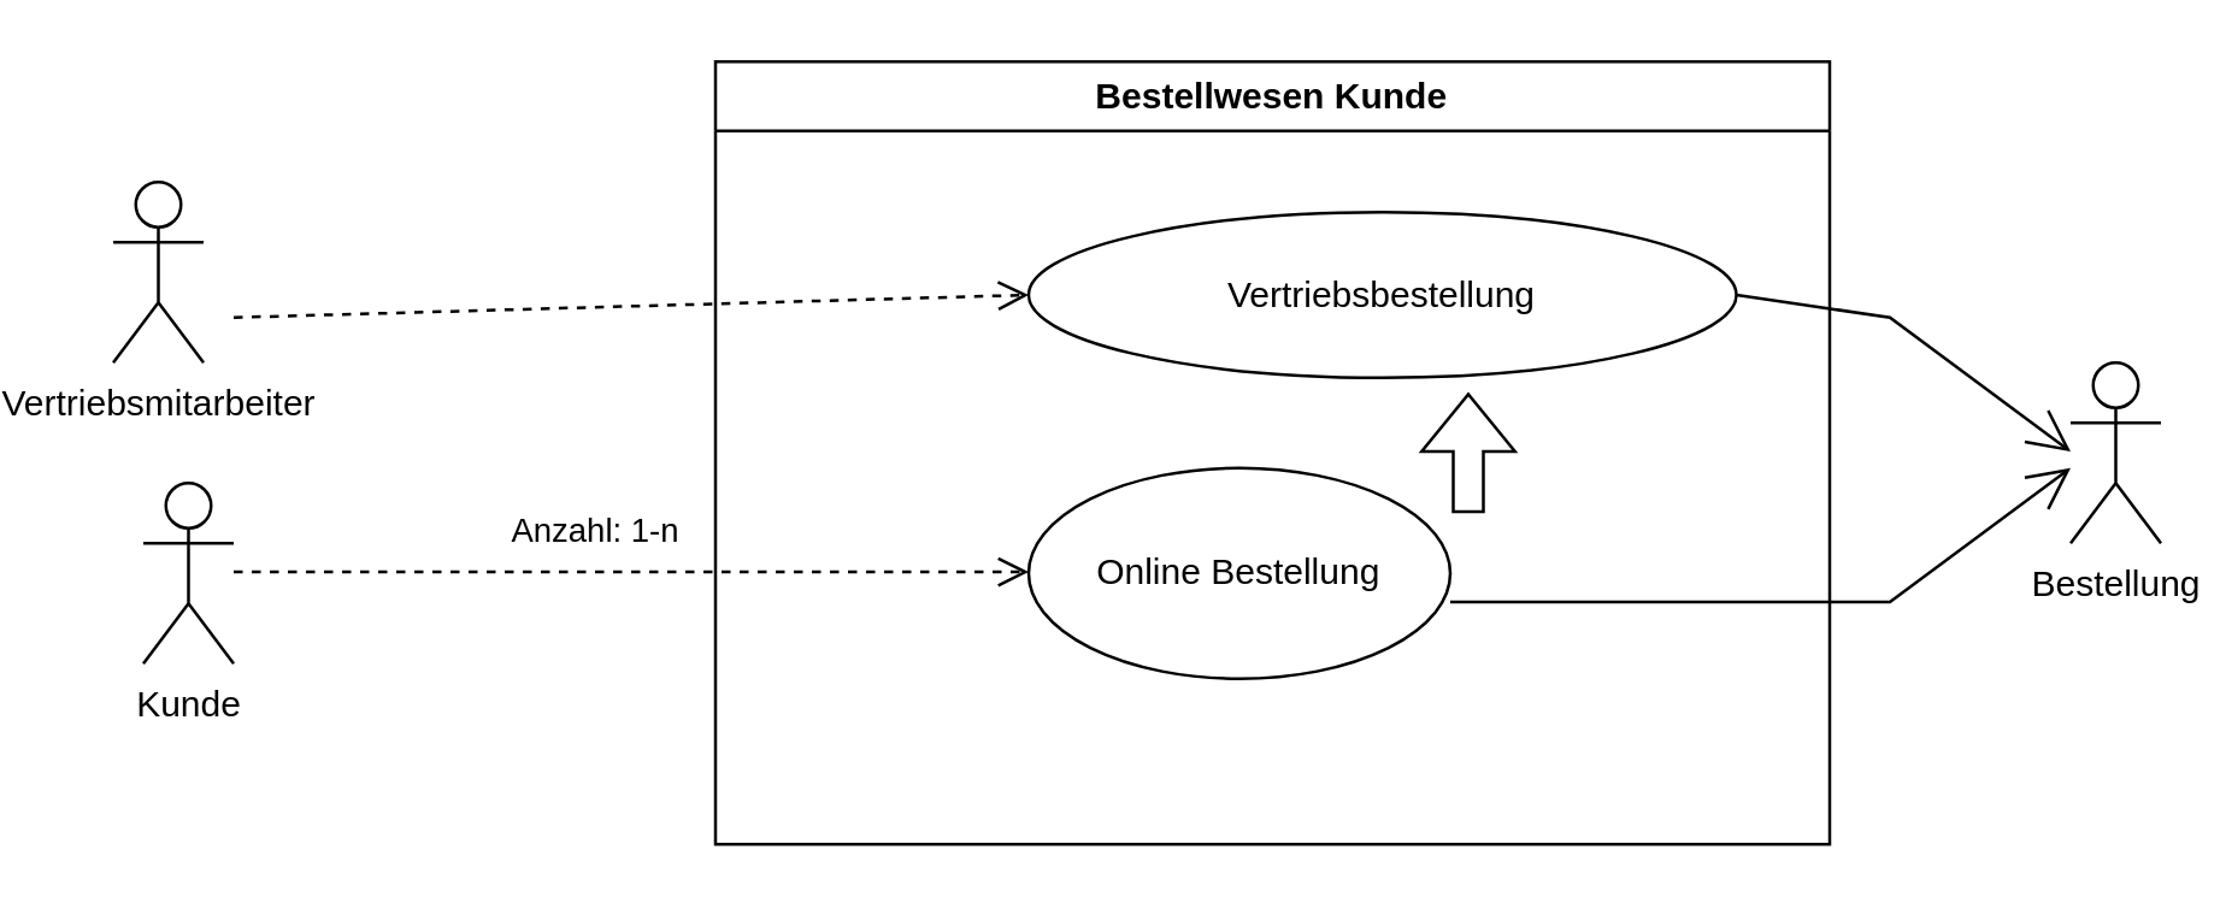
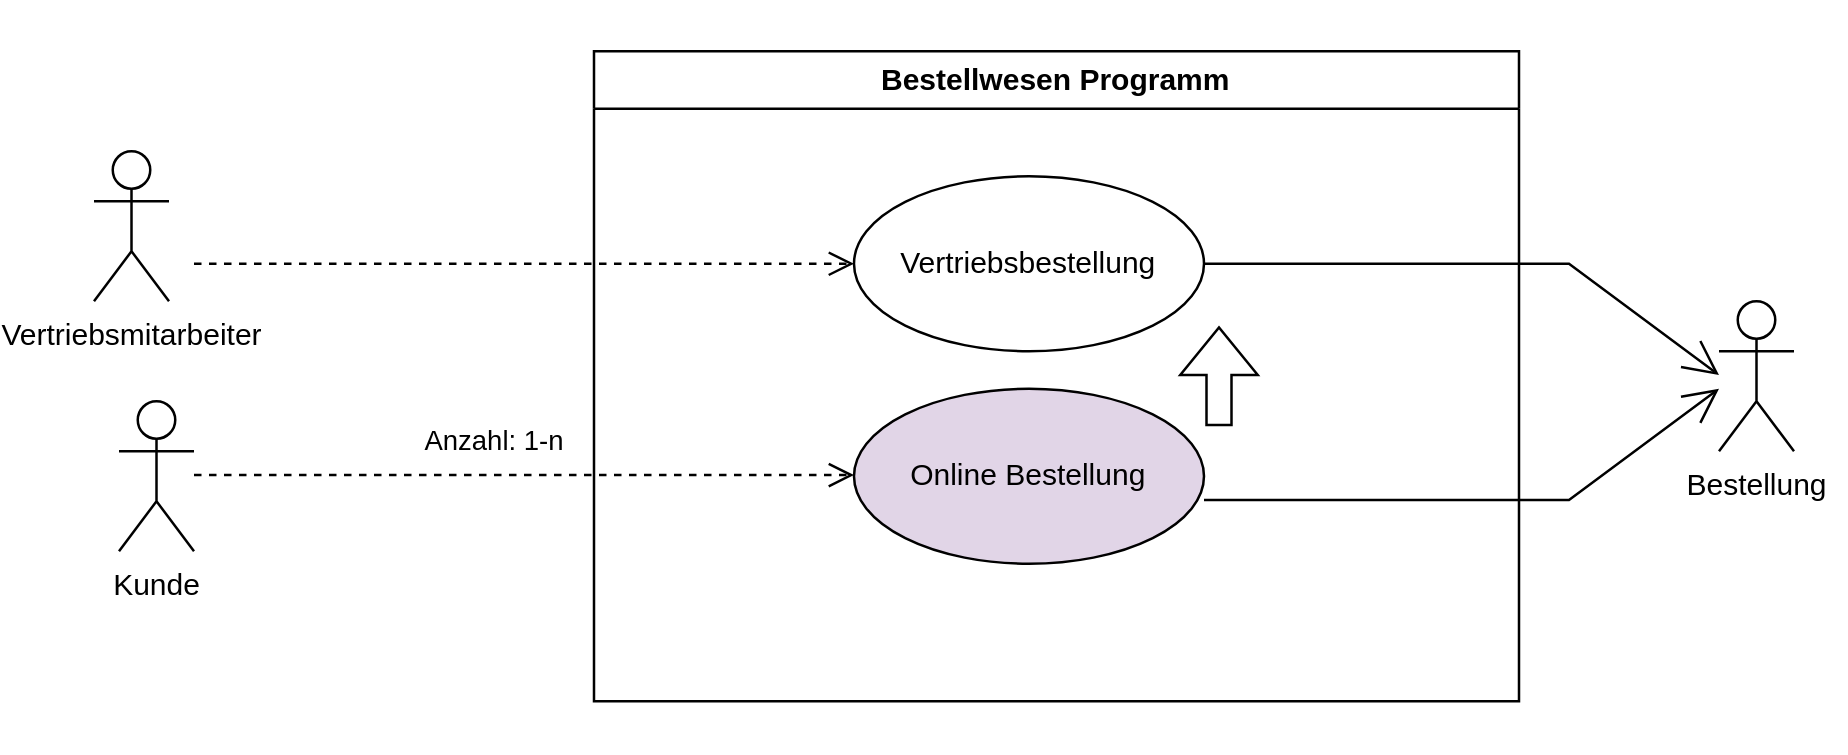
  <mxCell id="0" />
  <mxCell id="1" parent="0" />
- <mxCell id="2" value="Bestellwesen Kunde" style="swimlane;whiteSpace=wrap;html=1;" vertex="1" parent="1"><mxGeometry x="220" y="20" width="370" height="260" as="geometry" /></mxCell>
- <mxCell id="3" value="Vertriebsbestellung" style="ellipse;whiteSpace=wrap;html=1;" vertex="1" parent="2"><mxGeometry x="104" y="50" width="235" height="55" as="geometry" /></mxCell>
- <mxCell id="4" value="Online Bestellung&lt;br&gt;" style="ellipse;whiteSpace=wrap;html=1;" vertex="1" parent="2"><mxGeometry x="104" y="135" width="140" height="70" as="geometry" /></mxCell>
+ <mxCell id="2" value="Bestellwesen Programm" style="swimlane;whiteSpace=wrap;html=1;" vertex="1" parent="1"><mxGeometry x="220" y="20" width="370" height="260" as="geometry" /></mxCell>
+ <mxCell id="3" value="Vertriebsbestellung" style="ellipse;whiteSpace=wrap;html=1;" vertex="1" parent="2"><mxGeometry x="104" y="50" width="140" height="70" as="geometry" /></mxCell>
+ <mxCell id="4" value="Online Bestellung&lt;br&gt;" style="ellipse;whiteSpace=wrap;html=1;fillColor=#e1d5e7;" vertex="1" parent="2"><mxGeometry x="104" y="135" width="140" height="70" as="geometry" /></mxCell>
  <mxCell id="5" value="Anzahl: 1-n" style="endArrow=open;startArrow=none;endFill=0;startFill=0;endSize=8;html=1;verticalAlign=bottom;dashed=1;labelBackgroundColor=none;rounded=0;entryX=0;entryY=0.5;entryDx=0;entryDy=0;" edge="1" parent="2"><mxGeometry x="-0.091" y="5" width="160" relative="1" as="geometry"><mxPoint x="-160" y="169.52" as="sourcePoint" /><mxPoint x="104" y="169.52" as="targetPoint" /><mxPoint as="offset" /></mxGeometry></mxCell>
  <mxCell id="6" value="" style="endArrow=open;endFill=1;endSize=12;html=1;rounded=0;exitX=1;exitY=0.5;exitDx=0;exitDy=0;" edge="1" parent="2"><mxGeometry width="160" relative="1" as="geometry"><mxPoint x="244" y="179.52" as="sourcePoint" /><mxPoint x="450" y="135.0" as="targetPoint" /><Array as="points"><mxPoint x="390" y="179.52" /></Array></mxGeometry></mxCell>
  <mxCell id="7" value="" style="shape=flexArrow;endArrow=classic;html=1;rounded=0;" edge="1" parent="2"><mxGeometry width="50" height="50" relative="1" as="geometry"><mxPoint x="250" y="150" as="sourcePoint" /><mxPoint x="250" y="110" as="targetPoint" /></mxGeometry></mxCell>
  <mxCell id="8" value="Vertriebsmitarbeiter" style="shape=umlActor;verticalLabelPosition=bottom;verticalAlign=top;html=1;outlineConnect=0;" vertex="1" parent="1"><mxGeometry x="20" y="60" width="30" height="60" as="geometry" /></mxCell>
  <mxCell id="9" value="Kunde" style="shape=umlActor;verticalLabelPosition=bottom;verticalAlign=top;html=1;outlineConnect=0;" vertex="1" parent="1"><mxGeometry x="30" y="160" width="30" height="60" as="geometry" /></mxCell>
  <mxCell id="10" value="Bestellung&lt;br&gt;" style="shape=umlActor;verticalLabelPosition=bottom;verticalAlign=top;html=1;" vertex="1" parent="1"><mxGeometry x="670" y="120" width="30" height="60" as="geometry" /></mxCell>
  <mxCell id="11" value="" style="endArrow=open;endFill=1;endSize=12;html=1;rounded=0;exitX=1;exitY=0.5;exitDx=0;exitDy=0;" edge="1" parent="1" source="3"><mxGeometry width="160" relative="1" as="geometry"><mxPoint x="510" y="149.52" as="sourcePoint" /><mxPoint x="670" y="149.52" as="targetPoint" /><Array as="points"><mxPoint x="610" y="105" /></Array></mxGeometry></mxCell>
  <mxCell id="12" value="" style="endArrow=open;startArrow=none;endFill=0;startFill=0;endSize=8;html=1;verticalAlign=bottom;dashed=1;labelBackgroundColor=none;rounded=0;entryX=0;entryY=0.5;entryDx=0;entryDy=0;" edge="1" parent="1" target="3"><mxGeometry x="-0.091" y="5" width="160" relative="1" as="geometry"><mxPoint x="60" y="105" as="sourcePoint" /><mxPoint x="220" y="100" as="targetPoint" /><mxPoint as="offset" /></mxGeometry></mxCell>
